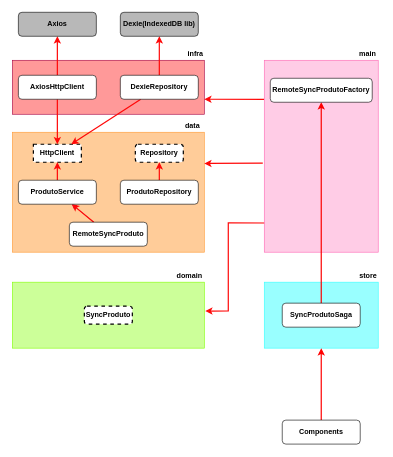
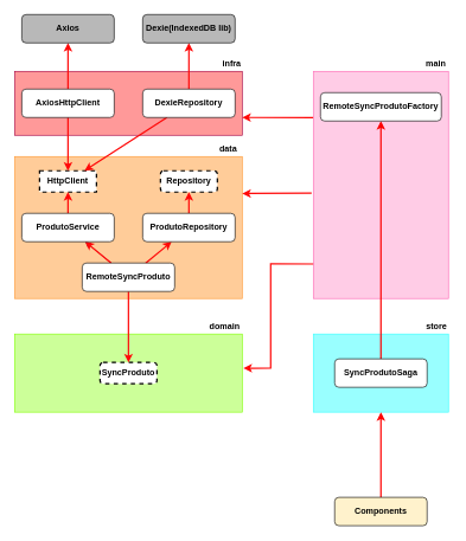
  <mxCell id="0" />
  <mxCell id="1" parent="0" />
  <mxCell id="2" value="" style="rounded=0;whiteSpace=wrap;html=1;fillColor=#FF9999;fontColor=#ffffff;strokeColor=#A50040;" parent="1" vertex="1"><mxGeometry x="20" y="100" width="320" height="90" as="geometry" /></mxCell>
  <mxCell id="3" value="infra" style="text;html=1;align=center;verticalAlign=middle;resizable=0;points=[];autosize=1;strokeColor=none;fillColor=none;fontStyle=1;labelBackgroundColor=none;labelBorderColor=none;" parent="1" vertex="1"><mxGeometry x="305" y="80" width="40" height="20" as="geometry" /></mxCell>
  <mxCell id="4" value="" style="rounded=0;whiteSpace=wrap;html=1;fillColor=#FFCC99;strokeColor=#FF9933;" parent="1" vertex="1"><mxGeometry x="20" y="220" width="320" height="200" as="geometry" /></mxCell>
  <mxCell id="5" value="data" style="text;html=1;align=center;verticalAlign=middle;resizable=0;points=[];autosize=1;strokeColor=none;fillColor=none;fontStyle=1;labelBackgroundColor=none;labelBorderColor=none;" parent="1" vertex="1"><mxGeometry x="300" y="200" width="40" height="20" as="geometry" /></mxCell>
  <mxCell id="6" value="" style="rounded=0;whiteSpace=wrap;html=1;fillColor=#CCFF99;strokeColor=#80FF00;" parent="1" vertex="1"><mxGeometry x="20" y="470" width="320" height="110" as="geometry" /></mxCell>
  <mxCell id="7" value="domain&lt;br&gt;" style="text;html=1;align=center;verticalAlign=middle;resizable=0;points=[];autosize=1;strokeColor=none;fillColor=none;fontStyle=1;labelBackgroundColor=none;labelBorderColor=none;" parent="1" vertex="1"><mxGeometry x="285" y="450" width="60" height="20" as="geometry" /></mxCell>
  <mxCell id="8" style="edgeStyle=none;html=1;fontColor=#000000;exitX=0.204;exitY=1;exitDx=0;exitDy=0;exitPerimeter=0;fillColor=#d80073;strokeColor=#FF0808;strokeWidth=2;" parent="1" source="11" edge="1"><mxGeometry relative="1" as="geometry"><mxPoint x="340" y="165" as="targetPoint" /></mxGeometry></mxCell>
  <mxCell id="9" style="edgeStyle=none;html=1;fontColor=#000000;fillColor=#d80073;strokeColor=#FF0808;strokeWidth=2;exitX=0.536;exitY=1.013;exitDx=0;exitDy=0;exitPerimeter=0;" parent="1" source="11" edge="1"><mxGeometry relative="1" as="geometry"><mxPoint x="340" y="272" as="targetPoint" /></mxGeometry></mxCell>
  <mxCell id="10" style="edgeStyle=none;html=1;entryX=1.005;entryY=0.438;entryDx=0;entryDy=0;entryPerimeter=0;fontColor=#000000;exitX=0.848;exitY=0.989;exitDx=0;exitDy=0;exitPerimeter=0;fillColor=#d80073;strokeColor=#FF0808;rounded=0;strokeWidth=2;" parent="1" source="11" target="6" edge="1"><mxGeometry relative="1" as="geometry"><Array as="points"><mxPoint x="380" y="371" /><mxPoint x="380" y="518" /></Array></mxGeometry></mxCell>
  <mxCell id="11" value="" style="rounded=0;whiteSpace=wrap;html=1;direction=south;fillColor=#FFCCE6;strokeColor=#FF66B3;" parent="1" vertex="1"><mxGeometry x="440" y="100" width="190" height="320" as="geometry" /></mxCell>
  <mxCell id="12" value="main" style="text;html=1;align=center;verticalAlign=middle;resizable=0;points=[];autosize=1;strokeColor=none;fillColor=none;fontStyle=1;labelBackgroundColor=none;labelBorderColor=none;" parent="1" vertex="1"><mxGeometry x="592" y="80" width="40" height="20" as="geometry" /></mxCell>
  <mxCell id="13" value="" style="rounded=0;whiteSpace=wrap;html=1;fillColor=#99FFFF;strokeColor=#33FFFF;" parent="1" vertex="1"><mxGeometry x="440" y="470" width="190" height="110" as="geometry" /></mxCell>
  <mxCell id="14" value="store" style="text;html=1;align=center;verticalAlign=middle;resizable=0;points=[];autosize=1;strokeColor=none;fillColor=none;fontStyle=1;labelBackgroundColor=none;labelBorderColor=none;" parent="1" vertex="1"><mxGeometry x="593" y="450" width="40" height="20" as="geometry" /></mxCell>
  <mxCell id="15" value="SyncProduto" style="rounded=1;whiteSpace=wrap;html=1;fontStyle=1;dashed=1;fontColor=#000000;fillColor=#FFFFFF;strokeColor=#000000;strokeWidth=2;" parent="1" vertex="1"><mxGeometry x="140" y="510" width="80" height="30" as="geometry" /></mxCell>
+ <mxCell id="16" style="edgeStyle=none;html=1;fillColor=#d80073;strokeColor=#FF0808;strokeWidth=2;" parent="1" source="20" target="15" edge="1"><mxGeometry relative="1" as="geometry" /></mxCell>
  <mxCell id="17" style="edgeStyle=none;html=1;fillColor=#d80073;strokeColor=#A50040;" parent="1" source="20" target="23" edge="1"><mxGeometry relative="1" as="geometry" /></mxCell>
  <mxCell id="18" value="" style="edgeStyle=none;html=1;fontColor=#000000;fillColor=#d80073;strokeColor=#FF0808;strokeWidth=2;" parent="1" source="20" target="23" edge="1"><mxGeometry relative="1" as="geometry" /></mxCell>
+ <mxCell id="19" style="edgeStyle=none;html=1;fontColor=#000000;fillColor=#d80073;strokeColor=#FF0808;strokeWidth=2;" parent="1" source="20" target="37" edge="1"><mxGeometry relative="1" as="geometry" /></mxCell>
  <mxCell id="20" value="RemoteSyncProduto" style="rounded=1;whiteSpace=wrap;html=1;fontStyle=1;fontColor=#000000;fillColor=#FFFFFF;strokeColor=#000000;" parent="1" vertex="1"><mxGeometry x="115" y="370" width="130" height="40" as="geometry" /></mxCell>
  <mxCell id="21" value="HttpClient" style="whiteSpace=wrap;html=1;fontStyle=1;dashed=1;fontColor=#000000;fillColor=#FFFFFF;strokeColor=#000000;strokeWidth=2;rounded=0;" parent="1" vertex="1"><mxGeometry x="55" y="240" width="80" height="30" as="geometry" /></mxCell>
  <mxCell id="22" style="edgeStyle=none;html=1;fillColor=#d80073;strokeColor=#FF0808;strokeWidth=2;" parent="1" source="23" target="21" edge="1"><mxGeometry relative="1" as="geometry" /></mxCell>
  <mxCell id="23" value="ProdutoService" style="rounded=1;whiteSpace=wrap;html=1;fontStyle=1;fontColor=#000000;fillColor=#FFFFFF;strokeColor=#000000;" parent="1" vertex="1"><mxGeometry x="30" y="300" width="130" height="40" as="geometry" /></mxCell>
  <mxCell id="24" style="edgeStyle=none;html=1;fillColor=#d80073;strokeColor=#FF0808;strokeWidth=2;" parent="1" source="26" target="21" edge="1"><mxGeometry relative="1" as="geometry" /></mxCell>
  <mxCell id="25" style="edgeStyle=none;html=1;fillColor=#d80073;strokeColor=#FF0808;strokeWidth=2;" parent="1" source="26" target="29" edge="1"><mxGeometry relative="1" as="geometry" /></mxCell>
  <mxCell id="26" value="AxiosHttpClient" style="rounded=1;whiteSpace=wrap;html=1;fontStyle=1;fillColor=#FFFFFF;fontColor=#000000;strokeColor=#000000;" parent="1" vertex="1"><mxGeometry x="30" y="125" width="130" height="40" as="geometry" /></mxCell>
  <mxCell id="27" style="edgeStyle=none;html=1;fontColor=#000000;fillColor=#d80073;strokeColor=#FC0000;strokeWidth=2;" parent="1" source="28" target="30" edge="1"><mxGeometry relative="1" as="geometry" /></mxCell>
  <mxCell id="28" value="SyncProdutoSaga" style="rounded=1;whiteSpace=wrap;html=1;fontStyle=1;fontColor=#000000;fillColor=#FFFFFF;strokeColor=#000000;" parent="1" vertex="1"><mxGeometry x="470" y="505" width="130" height="40" as="geometry" /></mxCell>
  <mxCell id="29" value="Axios" style="rounded=1;whiteSpace=wrap;html=1;fontStyle=1;fillColor=#B8B8B8;fontColor=#000000;strokeColor=#000000;" parent="1" vertex="1"><mxGeometry x="30" y="20" width="130" height="40" as="geometry" /></mxCell>
  <mxCell id="30" value="&lt;b&gt;RemoteSyncProdutoFactory&lt;/b&gt;" style="rounded=1;whiteSpace=wrap;html=1;fontColor=#000000;strokeColor=#000000;fillColor=#FFFFFF;" parent="1" vertex="1"><mxGeometry x="450" y="130" width="170" height="40" as="geometry" /></mxCell>
  <mxCell id="31" value="Repository" style="rounded=1;whiteSpace=wrap;html=1;fontStyle=1;dashed=1;fontColor=#000000;fillColor=#FFFFFF;strokeColor=#000000;strokeWidth=2;" parent="1" vertex="1"><mxGeometry x="225" y="240" width="80" height="30" as="geometry" /></mxCell>
  <mxCell id="32" style="edgeStyle=none;html=1;fontColor=#000000;fillColor=#d80073;strokeColor=#FF0808;strokeWidth=2;" parent="1" source="34" target="21" edge="1"><mxGeometry relative="1" as="geometry" /></mxCell>
  <mxCell id="33" style="edgeStyle=none;html=1;fontColor=#000000;fillColor=#d80073;strokeColor=#FF0808;strokeWidth=2;" parent="1" source="34" target="35" edge="1"><mxGeometry relative="1" as="geometry" /></mxCell>
  <mxCell id="34" value="DexieRepository" style="rounded=1;whiteSpace=wrap;html=1;fontStyle=1;fillColor=#FFFFFF;fontColor=#000000;strokeColor=#000000;" parent="1" vertex="1"><mxGeometry x="200" y="125" width="130" height="40" as="geometry" /></mxCell>
  <mxCell id="35" value="Dexie(IndexedDB lib)" style="rounded=1;whiteSpace=wrap;html=1;fontStyle=1;fillColor=#B8B8B8;fontColor=#000000;strokeColor=#000000;" parent="1" vertex="1"><mxGeometry x="200" y="20" width="130" height="40" as="geometry" /></mxCell>
  <mxCell id="36" style="edgeStyle=none;html=1;fontColor=#000000;fillColor=#d80073;strokeColor=#FF0808;strokeWidth=2;" parent="1" source="37" target="31" edge="1"><mxGeometry relative="1" as="geometry" /></mxCell>
  <mxCell id="37" value="ProdutoRepository" style="rounded=1;whiteSpace=wrap;html=1;fontStyle=1;fontColor=#000000;fillColor=#FFFFFF;strokeColor=#000000;" parent="1" vertex="1"><mxGeometry x="200" y="300" width="130" height="40" as="geometry" /></mxCell>
  <mxCell id="38" style="edgeStyle=none;html=1;entryX=0.5;entryY=1;entryDx=0;entryDy=0;exitX=0.5;exitY=0;exitDx=0;exitDy=0;strokeWidth=2;fillColor=#e51400;strokeColor=#FF0000;" edge="1" parent="1" source="39" target="13"><mxGeometry relative="1" as="geometry"><Array as="points"><mxPoint x="535" y="660" /></Array></mxGeometry></mxCell>
- <mxCell id="39" value="Components" style="rounded=1;whiteSpace=wrap;html=1;fontStyle=1;fontColor=#000000;fillColor=#FFFFFF;strokeColor=#000000;" vertex="1" parent="1"><mxGeometry x="470" y="700" width="130" height="40" as="geometry" /></mxCell>
+ <mxCell id="39" value="Components" style="rounded=1;whiteSpace=wrap;html=1;fontStyle=1;fontColor=#000000;fillColor=#fff2cc;strokeColor=#000000;" vertex="1" parent="1"><mxGeometry x="470" y="700" width="130" height="40" as="geometry" /></mxCell>
